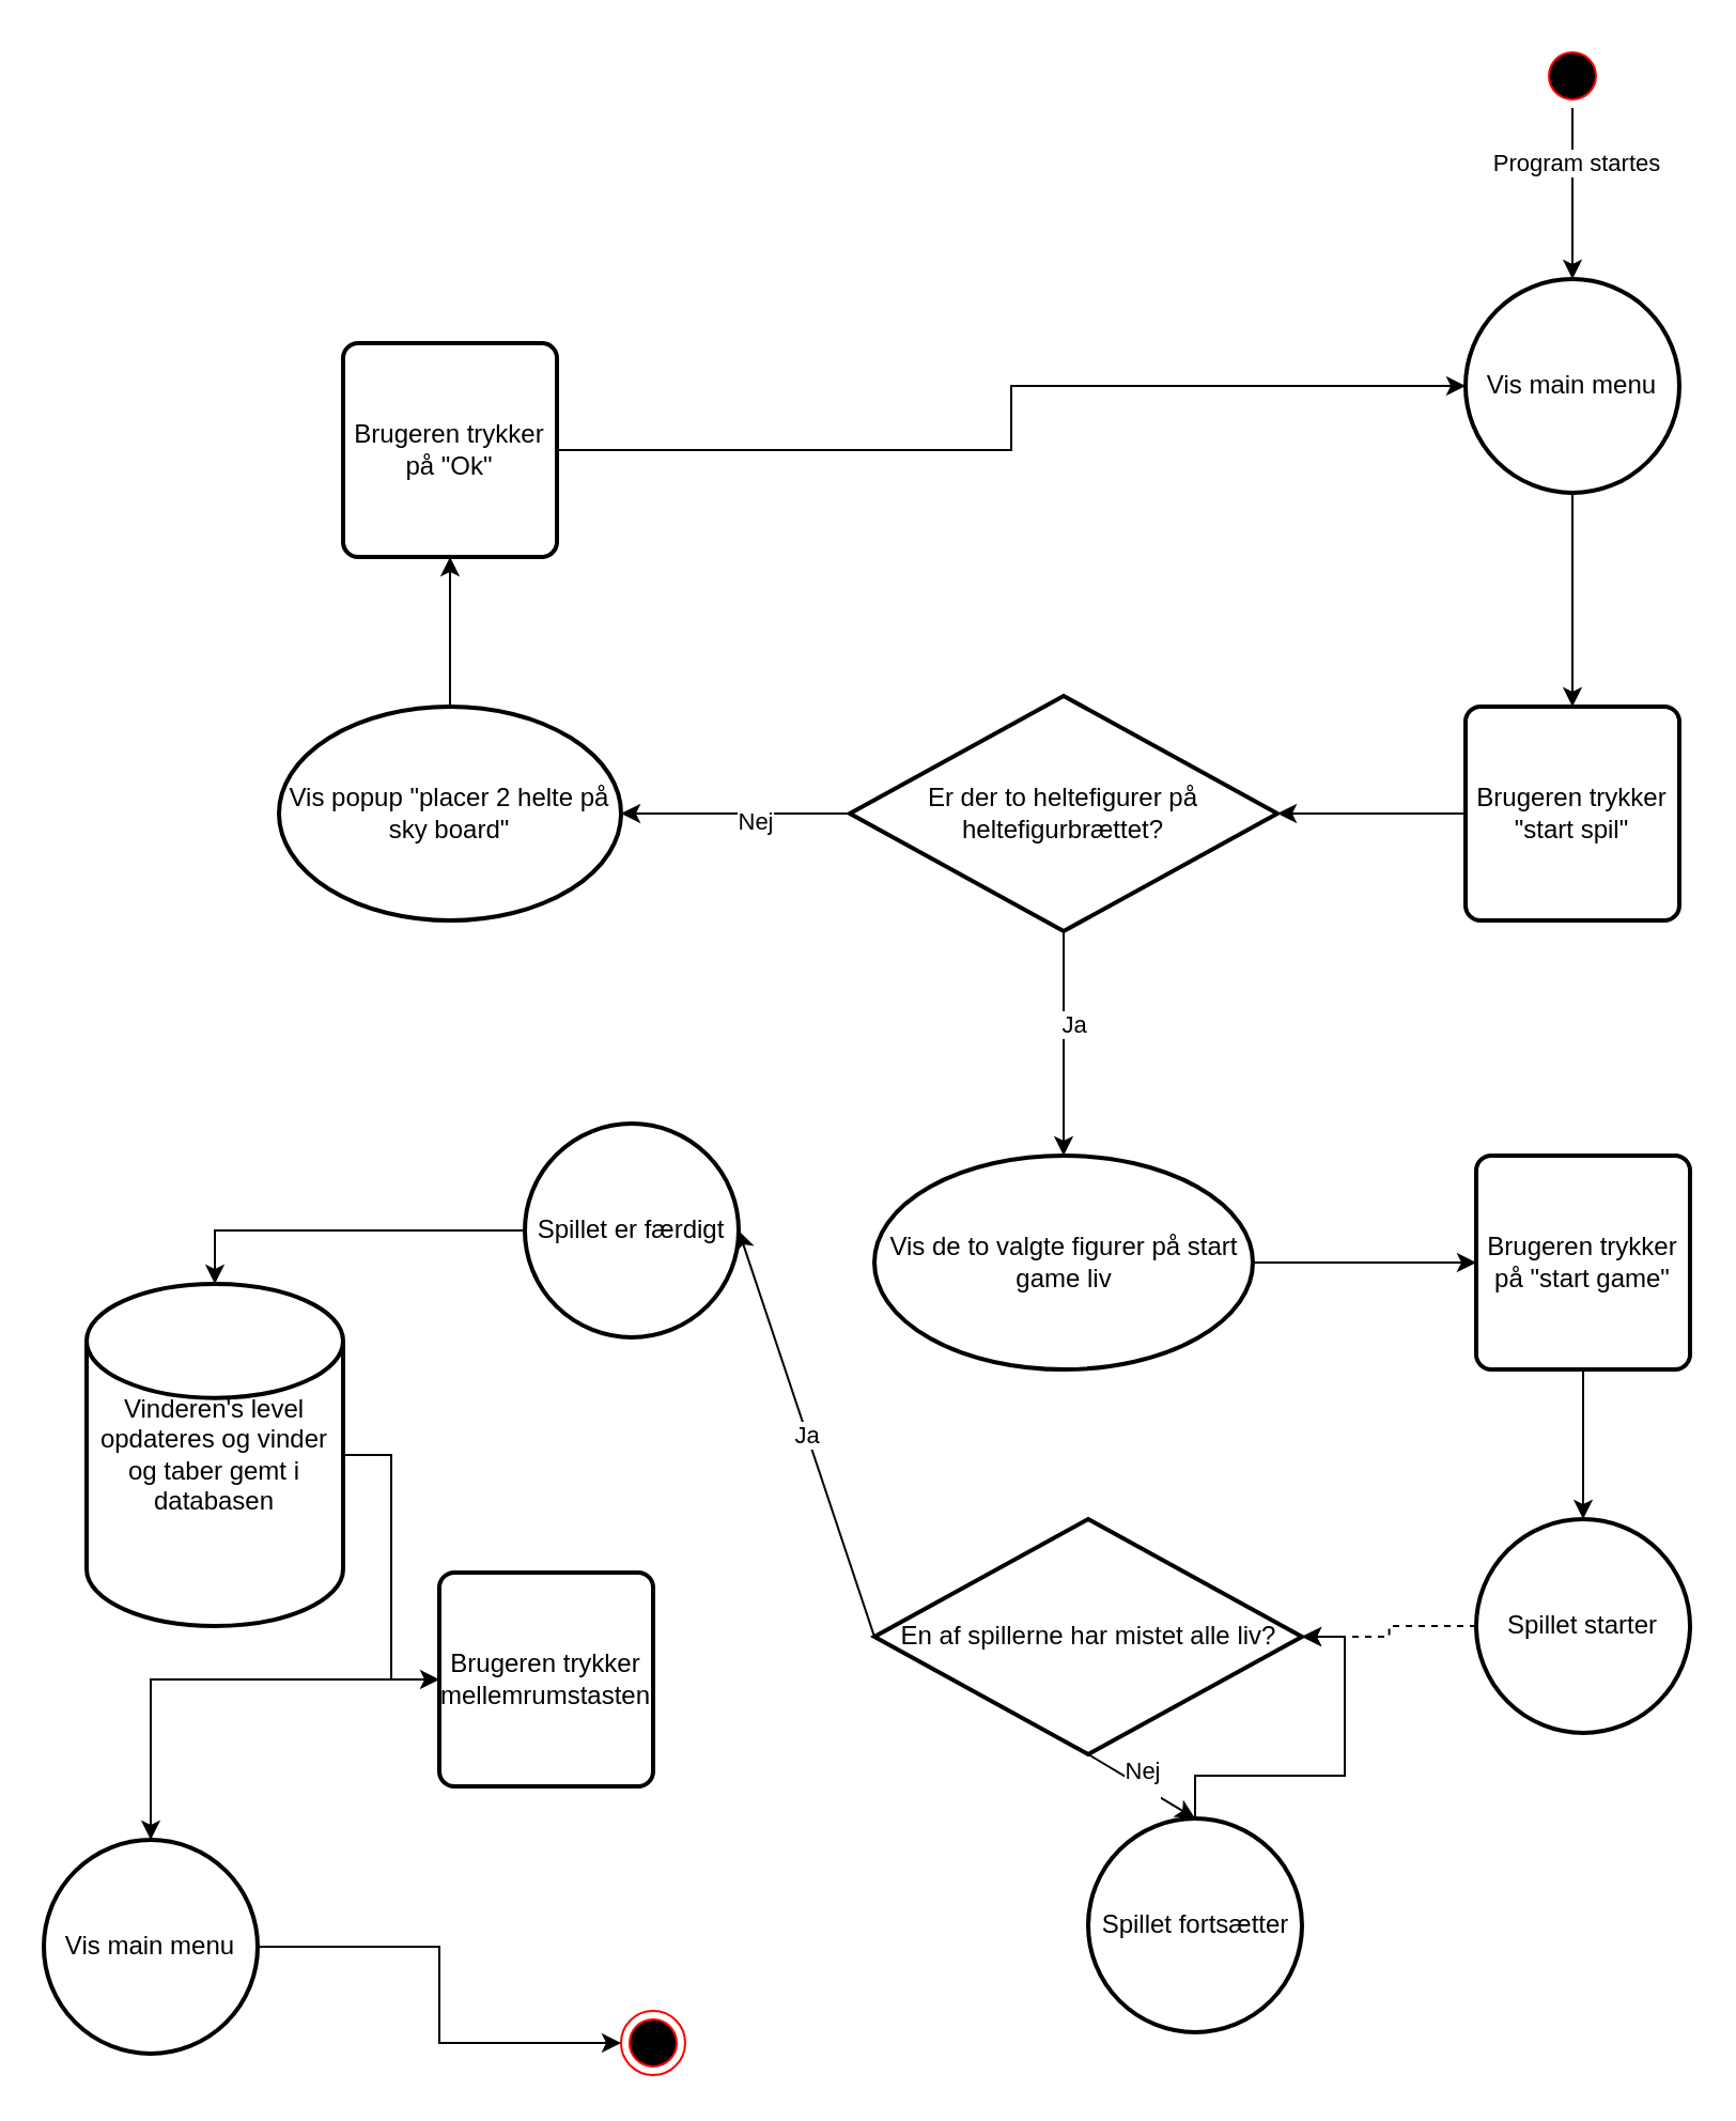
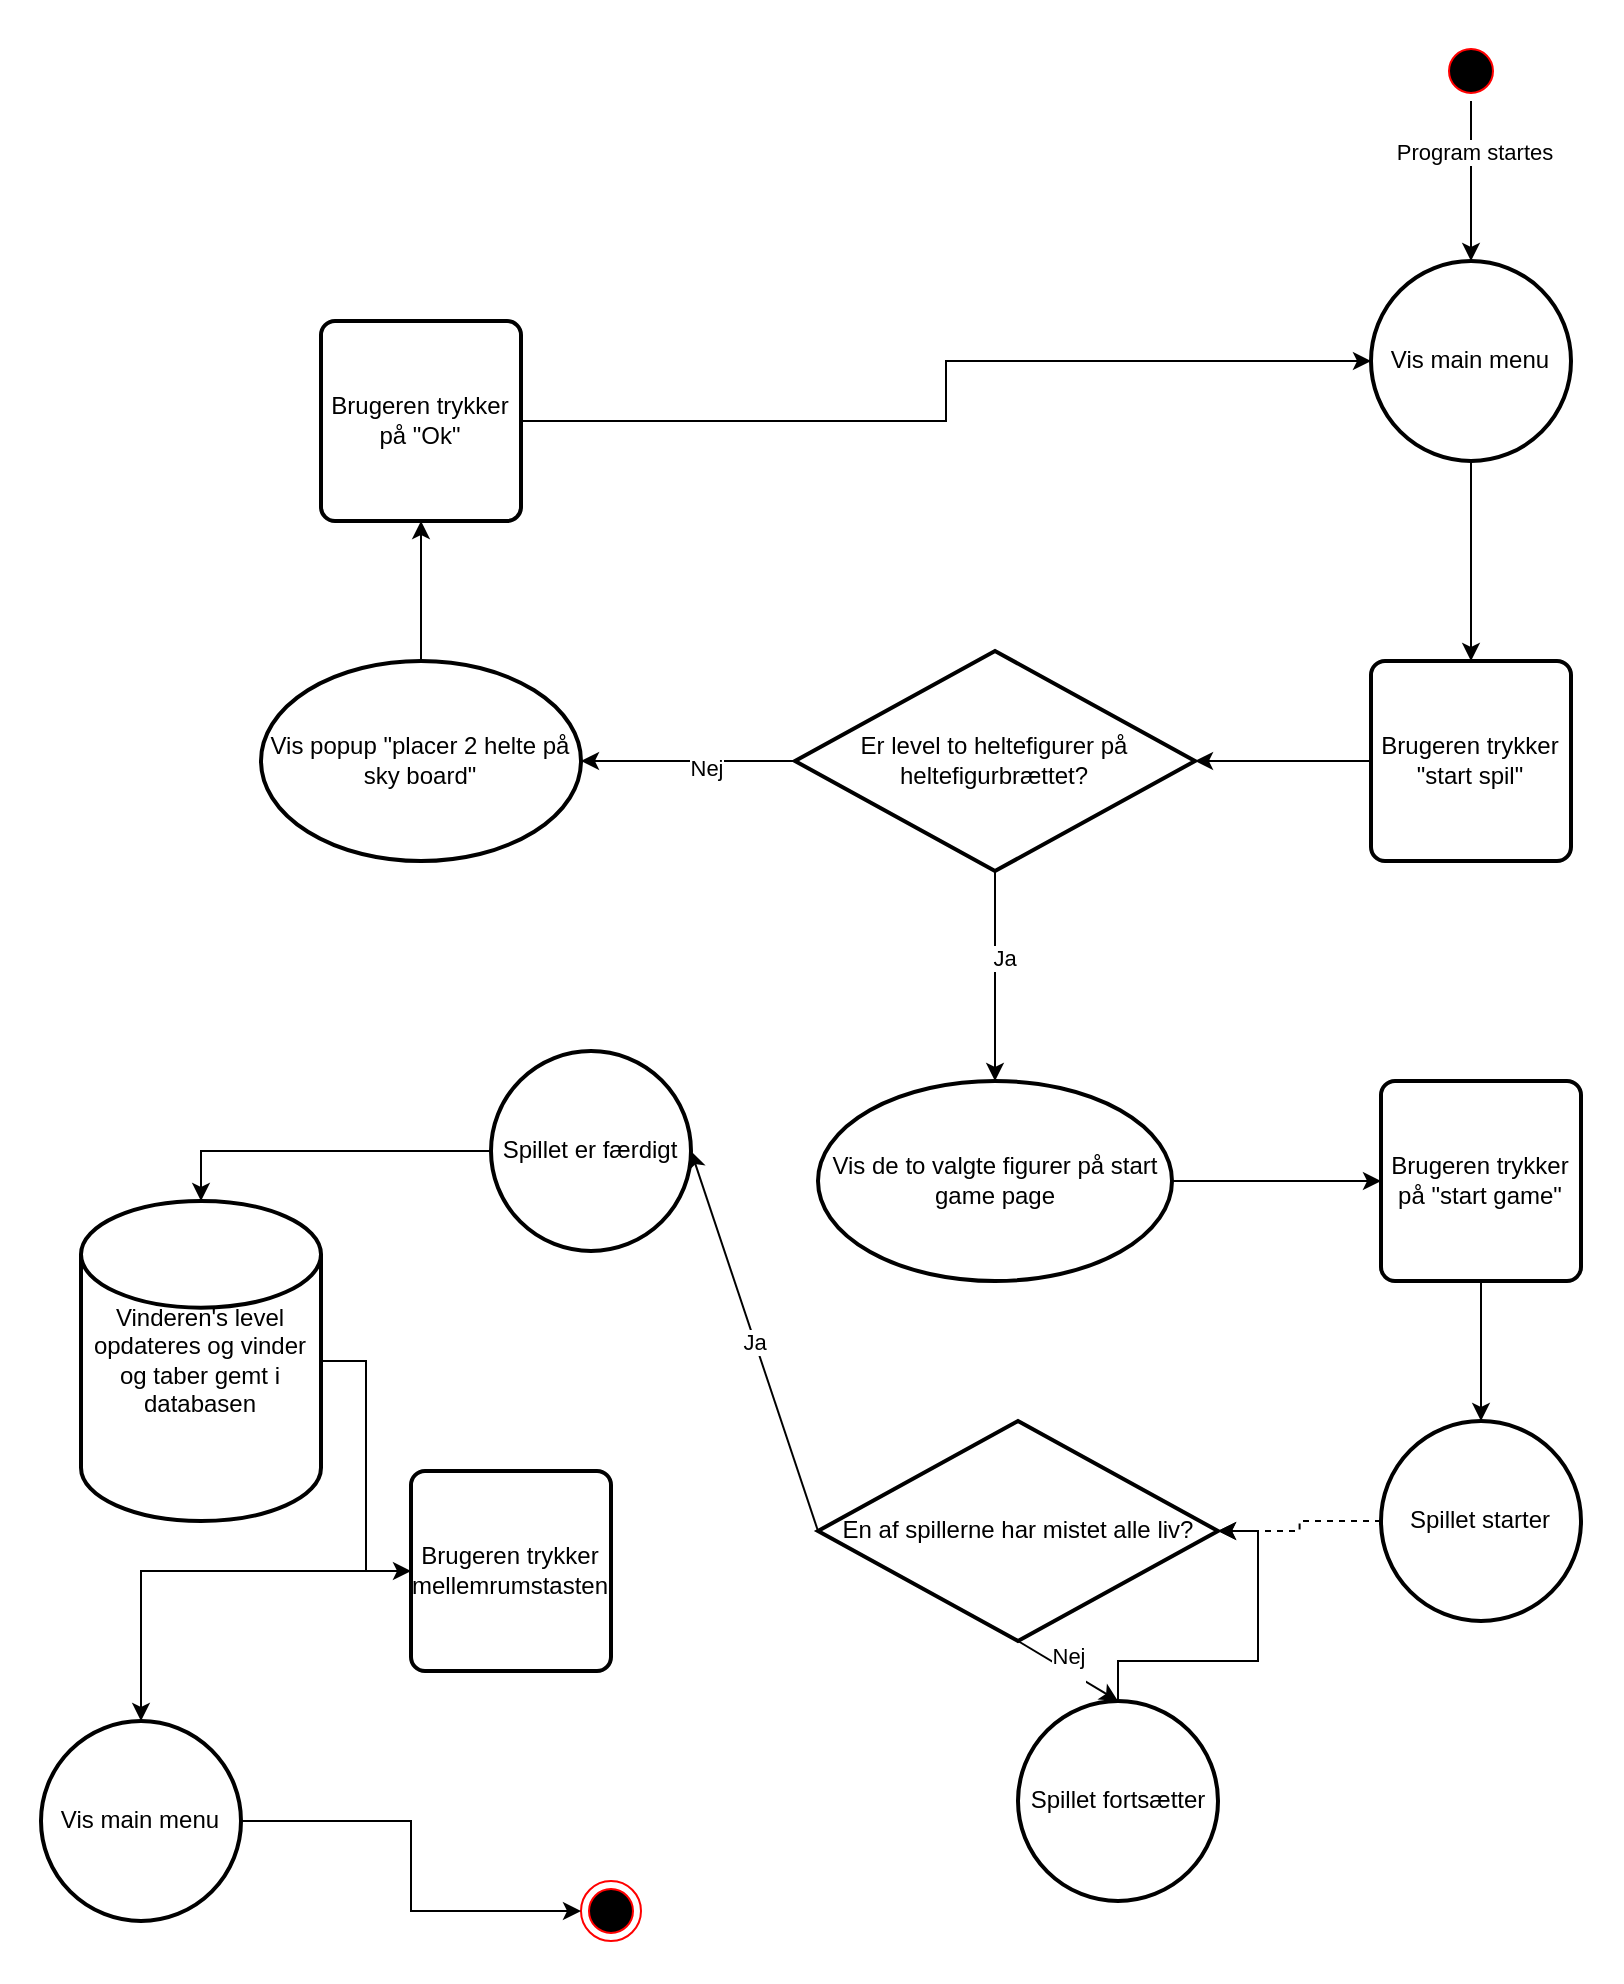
  <mxCell id="0" />
  <mxCell id="1" parent="0" />
  <mxCell id="2" value="" style="ellipse;html=1;shape=endState;fillColor=#000000;strokeColor=#ff0000;" parent="1" vertex="1"><mxGeometry x="290" y="940" width="30" height="30" as="geometry" /></mxCell>
  <mxCell id="3" style="edgeStyle=orthogonalEdgeStyle;rounded=0;orthogonalLoop=1;jettySize=auto;html=1;" parent="1" source="5" target="7" edge="1"><mxGeometry relative="1" as="geometry" /></mxCell>
  <mxCell id="4" value="&lt;div&gt;Program startes&lt;/div&gt;" style="edgeLabel;html=1;align=center;verticalAlign=middle;resizable=0;points=[];" parent="3" vertex="1" connectable="0"><mxGeometry x="-0.375" y="1" relative="1" as="geometry"><mxPoint as="offset" /></mxGeometry></mxCell>
  <mxCell id="5" value="" style="ellipse;html=1;shape=startState;fillColor=#000000;strokeColor=#ff0000;" parent="1" vertex="1"><mxGeometry x="720" y="20" width="30" height="30" as="geometry" /></mxCell>
  <mxCell id="6" style="edgeStyle=orthogonalEdgeStyle;rounded=0;orthogonalLoop=1;jettySize=auto;html=1;" parent="1" source="7" target="11" edge="1"><mxGeometry relative="1" as="geometry"><mxPoint x="710" y="280" as="targetPoint" /></mxGeometry></mxCell>
  <mxCell id="7" value="Vis main menu" style="strokeWidth=2;html=1;shape=mxgraph.flowchart.start_2;whiteSpace=wrap;" parent="1" vertex="1"><mxGeometry x="685" y="130" width="100" height="100" as="geometry" /></mxCell>
  <mxCell id="8" style="edgeStyle=orthogonalEdgeStyle;rounded=0;orthogonalLoop=1;jettySize=auto;html=1;" parent="1" source="11" target="16" edge="1"><mxGeometry relative="1" as="geometry"><mxPoint x="710" y="340" as="sourcePoint" /><mxPoint x="650" y="470" as="targetPoint" /></mxGeometry></mxCell>
  <mxCell id="9" style="edgeStyle=orthogonalEdgeStyle;rounded=0;orthogonalLoop=1;jettySize=auto;html=1;" parent="1" source="10" target="21" edge="1"><mxGeometry relative="1" as="geometry" /></mxCell>
- <mxCell id="10" value="Vis de to valgte figurer på start game liv" style="strokeWidth=2;html=1;shape=mxgraph.flowchart.start_2;whiteSpace=wrap;" parent="1" vertex="1"><mxGeometry x="408.5" y="540" width="177" height="100" as="geometry" /></mxCell>
+ <mxCell id="10" value="Vis de to valgte figurer på start game page" style="strokeWidth=2;html=1;shape=mxgraph.flowchart.start_2;whiteSpace=wrap;" parent="1" vertex="1"><mxGeometry x="408.5" y="540" width="177" height="100" as="geometry" /></mxCell>
  <mxCell id="11" value="Brugeren trykker &quot;start spil&quot;" style="rounded=1;whiteSpace=wrap;html=1;absoluteArcSize=1;arcSize=14;strokeWidth=2;" parent="1" vertex="1"><mxGeometry x="685" y="330" width="100" height="100" as="geometry" /></mxCell>
  <mxCell id="12" style="edgeStyle=orthogonalEdgeStyle;rounded=0;orthogonalLoop=1;jettySize=auto;html=1;" parent="1" source="16" target="18" edge="1"><mxGeometry relative="1" as="geometry" /></mxCell>
  <mxCell id="13" value="Nej" style="edgeLabel;html=1;align=center;verticalAlign=middle;resizable=0;points=[];" parent="12" vertex="1" connectable="0"><mxGeometry x="-0.15" y="3" relative="1" as="geometry"><mxPoint as="offset" /></mxGeometry></mxCell>
  <mxCell id="14" style="edgeStyle=orthogonalEdgeStyle;rounded=0;orthogonalLoop=1;jettySize=auto;html=1;" parent="1" source="16" target="10" edge="1"><mxGeometry relative="1" as="geometry" /></mxCell>
  <mxCell id="15" value="Ja" style="edgeLabel;html=1;align=center;verticalAlign=middle;resizable=0;points=[];" parent="14" vertex="1" connectable="0"><mxGeometry x="-0.185" y="4" relative="1" as="geometry"><mxPoint as="offset" /></mxGeometry></mxCell>
- <mxCell id="16" value="Er der to heltefigurer på heltefigurbrættet?" style="strokeWidth=2;html=1;shape=mxgraph.flowchart.decision;whiteSpace=wrap;" parent="1" vertex="1"><mxGeometry x="397" y="325" width="200" height="110" as="geometry" /></mxCell>
+ <mxCell id="16" value="Er level to heltefigurer på heltefigurbrættet?" style="strokeWidth=2;html=1;shape=mxgraph.flowchart.decision;whiteSpace=wrap;" parent="1" vertex="1"><mxGeometry x="397" y="325" width="200" height="110" as="geometry" /></mxCell>
  <mxCell id="17" style="edgeStyle=orthogonalEdgeStyle;rounded=0;orthogonalLoop=1;jettySize=auto;html=1;" parent="1" source="18" edge="1"><mxGeometry relative="1" as="geometry"><mxPoint x="210" y="260" as="targetPoint" /></mxGeometry></mxCell>
  <mxCell id="18" value="Vis popup &quot;placer 2 helte på sky board&quot;" style="strokeWidth=2;html=1;shape=mxgraph.flowchart.start_2;whiteSpace=wrap;" parent="1" vertex="1"><mxGeometry x="130" y="330" width="160" height="100" as="geometry" /></mxCell>
  <mxCell id="19" style="edgeStyle=orthogonalEdgeStyle;rounded=0;orthogonalLoop=1;jettySize=auto;html=1;entryX=0;entryY=0.5;entryDx=0;entryDy=0;entryPerimeter=0;exitX=1;exitY=0.5;exitDx=0;exitDy=0;" parent="1" source="23" target="7" edge="1"><mxGeometry relative="1" as="geometry"><mxPoint x="300" y="210" as="sourcePoint" /></mxGeometry></mxCell>
  <mxCell id="20" style="edgeStyle=orthogonalEdgeStyle;rounded=0;orthogonalLoop=1;jettySize=auto;html=1;" parent="1" source="21" target="22" edge="1"><mxGeometry relative="1" as="geometry"><mxPoint x="740" y="680" as="targetPoint" /></mxGeometry></mxCell>
  <mxCell id="21" value="Brugeren trykker på &quot;start game&quot;" style="rounded=1;whiteSpace=wrap;html=1;absoluteArcSize=1;arcSize=14;strokeWidth=2;" parent="1" vertex="1"><mxGeometry x="690" y="540" width="100" height="100" as="geometry" /></mxCell>
  <mxCell id="22" value="Spillet starter" style="strokeWidth=2;html=1;shape=mxgraph.flowchart.start_2;whiteSpace=wrap;" parent="1" vertex="1"><mxGeometry x="690" y="710" width="100" height="100" as="geometry" /></mxCell>
  <mxCell id="23" value="Brugeren trykker på &quot;Ok&quot;" style="rounded=1;whiteSpace=wrap;html=1;absoluteArcSize=1;arcSize=14;strokeWidth=2;" parent="1" vertex="1"><mxGeometry x="160" y="160" width="100" height="100" as="geometry" /></mxCell>
  <mxCell id="24" value="Brugeren trykker mellemrumstasten " style="rounded=1;whiteSpace=wrap;html=1;absoluteArcSize=1;arcSize=14;strokeWidth=2;" parent="1" vertex="1"><mxGeometry x="205" y="735" width="100" height="100" as="geometry" /></mxCell>
  <mxCell id="25" value="En af spillerne har mistet alle liv?" style="strokeWidth=2;html=1;shape=mxgraph.flowchart.decision;whiteSpace=wrap;" parent="1" vertex="1"><mxGeometry x="408.5" y="710" width="200" height="110" as="geometry" /></mxCell>
  <mxCell id="26" style="edgeStyle=orthogonalEdgeStyle;rounded=0;orthogonalLoop=1;jettySize=auto;html=1;entryX=1;entryY=0.5;entryDx=0;entryDy=0;entryPerimeter=0;dashed=1;" parent="1" source="22" target="25" edge="1"><mxGeometry relative="1" as="geometry" /></mxCell>
  <mxCell id="27" value="" style="endArrow=classic;html=1;rounded=0;entryX=1;entryY=0.5;entryDx=0;entryDy=0;exitX=0;exitY=0.5;exitDx=0;exitDy=0;exitPerimeter=0;entryPerimeter=0;" parent="1" source="25" target="34" edge="1"><mxGeometry relative="1" as="geometry"><mxPoint x="480" y="720" as="sourcePoint" /><mxPoint x="300" y="690" as="targetPoint" /></mxGeometry></mxCell>
  <mxCell id="28" value="&lt;div&gt;Ja&lt;/div&gt;" style="edgeLabel;resizable=0;html=1;;align=center;verticalAlign=middle;" parent="27" connectable="0" vertex="1"><mxGeometry relative="1" as="geometry" /></mxCell>
  <mxCell id="29" style="edgeStyle=orthogonalEdgeStyle;rounded=0;orthogonalLoop=1;jettySize=auto;html=1;entryX=1;entryY=0.5;entryDx=0;entryDy=0;entryPerimeter=0;" parent="1" source="30" target="25" edge="1"><mxGeometry relative="1" as="geometry"><mxPoint x="660" y="800" as="targetPoint" /></mxGeometry></mxCell>
  <mxCell id="30" value="Spillet fortsætter" style="strokeWidth=2;html=1;shape=mxgraph.flowchart.start_2;whiteSpace=wrap;" parent="1" vertex="1"><mxGeometry x="508.5" y="850" width="100" height="100" as="geometry" /></mxCell>
  <mxCell id="31" value="" style="endArrow=classic;html=1;rounded=0;entryX=0.5;entryY=0;entryDx=0;entryDy=0;exitX=0.5;exitY=1;exitDx=0;exitDy=0;exitPerimeter=0;entryPerimeter=0;" parent="1" source="25" target="30" edge="1"><mxGeometry relative="1" as="geometry"><mxPoint x="439" y="860" as="sourcePoint" /><mxPoint x="350" y="860" as="targetPoint" /></mxGeometry></mxCell>
  <mxCell id="32" value="&lt;div&gt;Nej&lt;/div&gt;&lt;div&gt;&lt;br&gt;&lt;/div&gt;" style="edgeLabel;resizable=0;html=1;;align=center;verticalAlign=middle;" parent="31" connectable="0" vertex="1"><mxGeometry relative="1" as="geometry" /></mxCell>
  <mxCell id="33" style="edgeStyle=orthogonalEdgeStyle;rounded=0;orthogonalLoop=1;jettySize=auto;html=1;entryX=0.5;entryY=0;entryDx=0;entryDy=0;entryPerimeter=0;" parent="1" source="34" target="39" edge="1"><mxGeometry relative="1" as="geometry" /></mxCell>
  <mxCell id="34" value="&lt;div&gt;Spillet er færdigt&lt;/div&gt;" style="strokeWidth=2;html=1;shape=mxgraph.flowchart.start_2;whiteSpace=wrap;" parent="1" vertex="1"><mxGeometry x="245" y="525" width="100" height="100" as="geometry" /></mxCell>
  <mxCell id="35" style="edgeStyle=orthogonalEdgeStyle;rounded=0;orthogonalLoop=1;jettySize=auto;html=1;entryX=0;entryY=0.5;entryDx=0;entryDy=0;" parent="1" source="36" target="2" edge="1"><mxGeometry relative="1" as="geometry" /></mxCell>
  <mxCell id="36" value="Vis main menu" style="strokeWidth=2;html=1;shape=mxgraph.flowchart.start_2;whiteSpace=wrap;" parent="1" vertex="1"><mxGeometry x="20" y="860" width="100" height="100" as="geometry" /></mxCell>
  <mxCell id="37" style="edgeStyle=orthogonalEdgeStyle;rounded=0;orthogonalLoop=1;jettySize=auto;html=1;entryX=0.5;entryY=0;entryDx=0;entryDy=0;entryPerimeter=0;" parent="1" source="24" target="36" edge="1"><mxGeometry relative="1" as="geometry" /></mxCell>
  <mxCell id="38" style="edgeStyle=orthogonalEdgeStyle;rounded=0;orthogonalLoop=1;jettySize=auto;html=1;" edge="1" parent="1" source="39" target="24"><mxGeometry relative="1" as="geometry" /></mxCell>
  <mxCell id="39" value="Vinderen's level opdateres og vinder og taber gemt i databasen" style="strokeWidth=2;html=1;shape=mxgraph.flowchart.database;whiteSpace=wrap;" vertex="1" parent="1"><mxGeometry x="40" y="600" width="120" height="160" as="geometry" /></mxCell>
